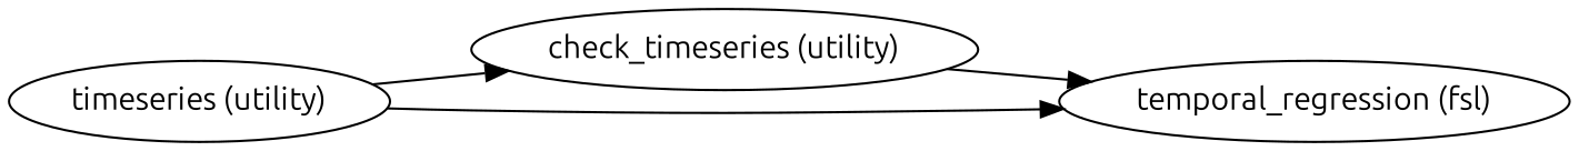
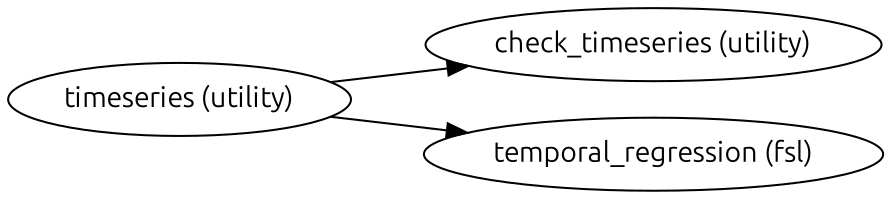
  strict digraph {
    fontname=Ubuntu
    rankdir=LR
    node [fontname=Ubuntu]
    edge [fontname=Ubuntu]
    n1 [label="timeseries (utility)"]
    "check_timeseries (utility)"
    "temporal_regression (fsl)"
    n1 -> "check_timeseries (utility)"
    n1 -> "temporal_regression (fsl)"
-   "check_timeseries (utility)" -> "temporal_regression (fsl)"
  }
